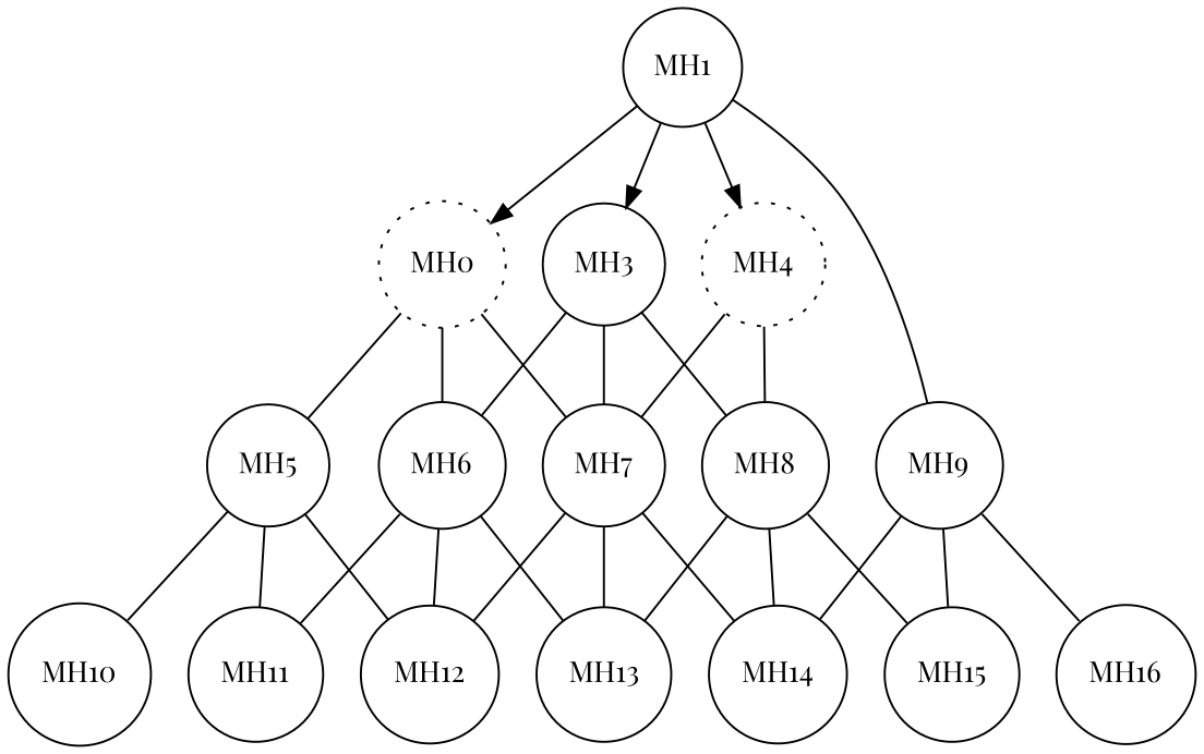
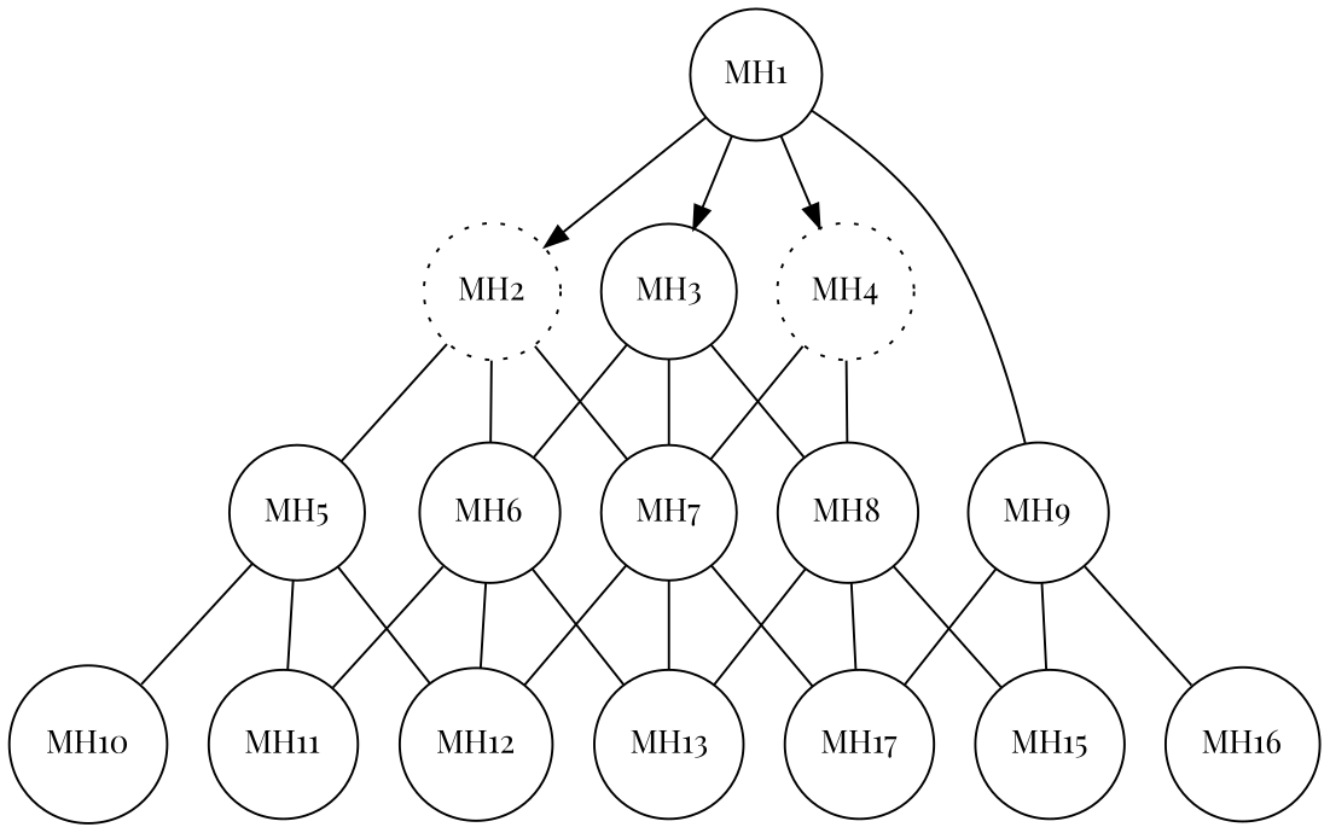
  digraph {
    fontname="Playfair Display"
    node [color=black fontname="Playfair Display" shape=circle]
    edge [dir=none fontname="Playfair Display"]
-   MH2 [style=dotted label=MH0]
+   MH2 [style=dotted]
    MH5
    MH6
    MH7
    MH1
    MH3
    MH4 [style=dotted]
    MH9
    MH8
    MH10
    MH11
    MH12
    MH13
-   MH14
+   MH14 [label=MH17]
    MH15
    MH16
    MH2 -> MH5
    MH2 -> MH6
    MH2 -> MH7
    MH5 -> MH10
    MH5 -> MH11
    MH5 -> MH12
    MH6 -> MH11
    MH6 -> MH12
    MH6 -> MH13
    MH7 -> MH12
    MH7 -> MH13
    MH7 -> MH14
    MH1 -> MH2 [dir=""]
    MH1 -> MH3 [dir=""]
    MH1 -> MH4 [dir=""]
    MH1 -> MH9
    MH3 -> MH6
    MH3 -> MH7
    MH3 -> MH8
    MH4 -> MH7
    MH4 -> MH8
    MH9 -> MH14
    MH9 -> MH15
    MH9 -> MH16
    MH8 -> MH13
    MH8 -> MH14
    MH8 -> MH15
  }
